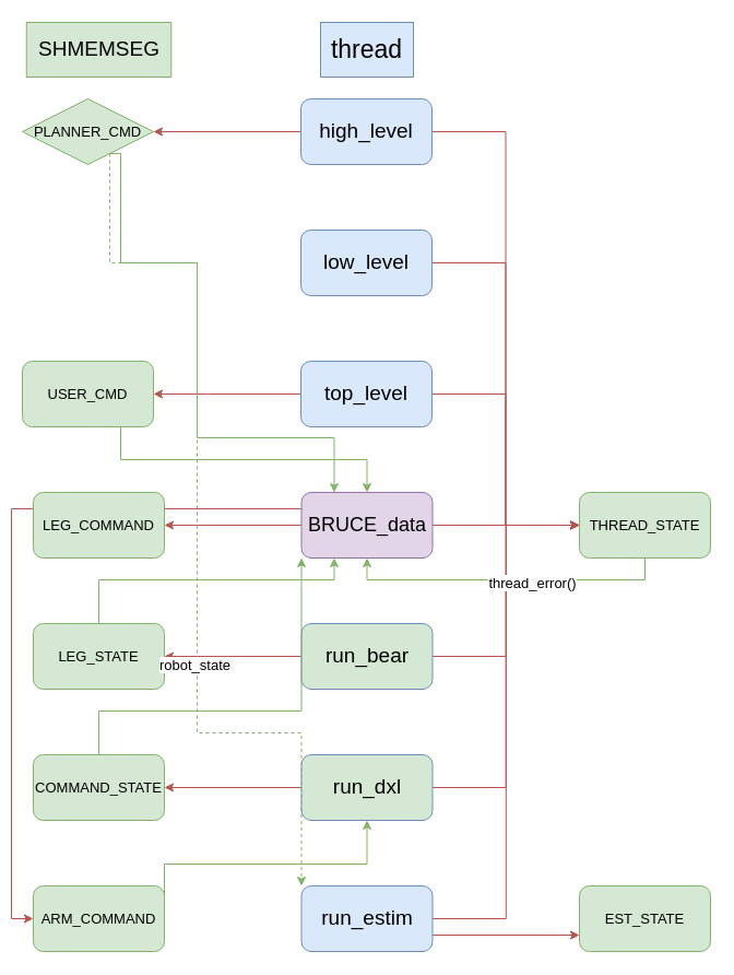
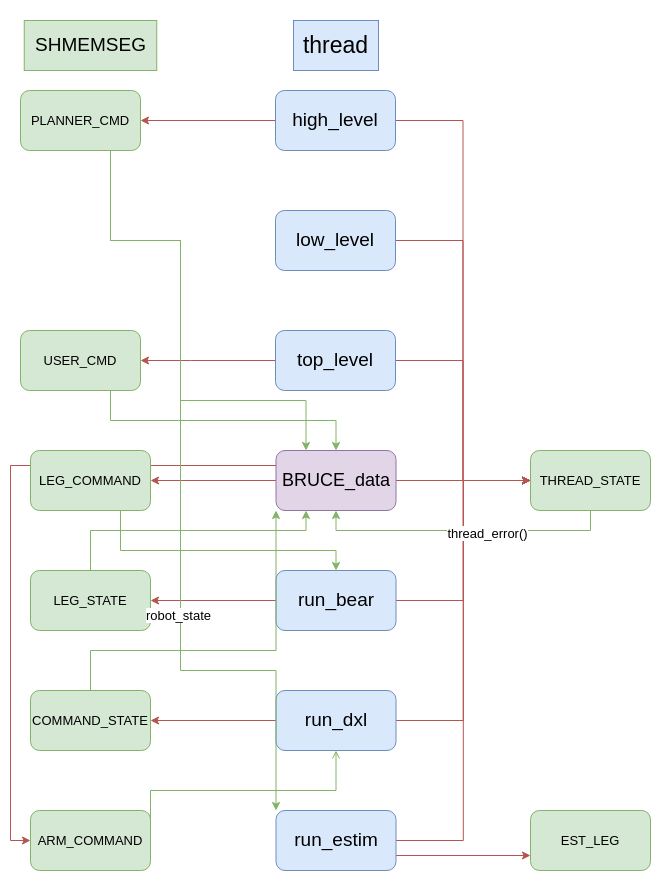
  <mxCell id="0" />
  <mxCell id="1" parent="0" />
  <mxCell id="2" style="edgeStyle=orthogonalEdgeStyle;rounded=0;orthogonalLoop=1;jettySize=auto;html=1;exitX=1;exitY=0.5;exitDx=0;exitDy=0;entryX=0;entryY=0.5;entryDx=0;entryDy=0;fillColor=#f8cecc;strokeColor=#b85450;" edge="1" parent="1" source="4" target="26"><mxGeometry relative="1" as="geometry" /></mxCell>
  <mxCell id="3" style="edgeStyle=orthogonalEdgeStyle;rounded=0;orthogonalLoop=1;jettySize=auto;html=1;exitX=0;exitY=0.5;exitDx=0;exitDy=0;entryX=1;entryY=0.5;entryDx=0;entryDy=0;fillColor=#f8cecc;strokeColor=#b85450;" edge="1" parent="1" source="4" target="39"><mxGeometry relative="1" as="geometry" /></mxCell>
  <mxCell id="4" value="high_level" style="rounded=1;whiteSpace=wrap;html=1;fontSize=19;fillColor=#dae8fc;strokeColor=#6c8ebf;" vertex="1" parent="1"><mxGeometry x="275" y="90" width="120" height="60" as="geometry" /></mxCell>
  <mxCell id="5" style="edgeStyle=orthogonalEdgeStyle;rounded=0;orthogonalLoop=1;jettySize=auto;html=1;exitX=1;exitY=0.5;exitDx=0;exitDy=0;entryX=0;entryY=0.5;entryDx=0;entryDy=0;fillColor=#f8cecc;strokeColor=#b85450;" edge="1" parent="1" source="6" target="26"><mxGeometry relative="1" as="geometry" /></mxCell>
  <mxCell id="6" value="low_level" style="rounded=1;whiteSpace=wrap;html=1;fontSize=19;fillColor=#dae8fc;strokeColor=#6c8ebf;" vertex="1" parent="1"><mxGeometry x="275" y="210" width="120" height="60" as="geometry" /></mxCell>
  <mxCell id="7" style="edgeStyle=orthogonalEdgeStyle;rounded=0;orthogonalLoop=1;jettySize=auto;html=1;exitX=1;exitY=0.5;exitDx=0;exitDy=0;entryX=0;entryY=0.5;entryDx=0;entryDy=0;fillColor=#f8cecc;strokeColor=#b85450;" edge="1" parent="1" source="9" target="26"><mxGeometry relative="1" as="geometry" /></mxCell>
  <mxCell id="8" style="edgeStyle=orthogonalEdgeStyle;rounded=0;orthogonalLoop=1;jettySize=auto;html=1;exitX=0;exitY=0.5;exitDx=0;exitDy=0;entryX=1;entryY=0.5;entryDx=0;entryDy=0;fillColor=#f8cecc;strokeColor=#b85450;" edge="1" parent="1" source="9" target="41"><mxGeometry relative="1" as="geometry"><Array as="points"><mxPoint x="190" y="360" /><mxPoint x="190" y="360" /></Array></mxGeometry></mxCell>
  <mxCell id="9" value="top_level" style="rounded=1;whiteSpace=wrap;html=1;fontSize=19;fillColor=#dae8fc;strokeColor=#6c8ebf;" vertex="1" parent="1"><mxGeometry x="275" y="330" width="120" height="60" as="geometry" /></mxCell>
  <mxCell id="10" style="edgeStyle=orthogonalEdgeStyle;rounded=0;orthogonalLoop=1;jettySize=auto;html=1;exitX=1;exitY=0.5;exitDx=0;exitDy=0;entryX=0;entryY=0.5;entryDx=0;entryDy=0;fillColor=#f8cecc;strokeColor=#b85450;" edge="1" parent="1" source="13" target="26"><mxGeometry relative="1" as="geometry" /></mxCell>
  <mxCell id="11" style="edgeStyle=orthogonalEdgeStyle;rounded=0;orthogonalLoop=1;jettySize=auto;html=1;exitX=0;exitY=0.5;exitDx=0;exitDy=0;entryX=1;entryY=0.5;entryDx=0;entryDy=0;fillColor=#f8cecc;strokeColor=#b85450;" edge="1" parent="1" source="13" target="30"><mxGeometry relative="1" as="geometry" /></mxCell>
  <mxCell id="12" style="edgeStyle=orthogonalEdgeStyle;rounded=0;orthogonalLoop=1;jettySize=auto;html=1;exitX=0;exitY=0.25;exitDx=0;exitDy=0;entryX=0;entryY=0.5;entryDx=0;entryDy=0;fillColor=#f8cecc;strokeColor=#b85450;" edge="1" parent="1" source="13" target="34"><mxGeometry relative="1" as="geometry" /></mxCell>
  <mxCell id="13" value="BRUCE_data" style="rounded=1;whiteSpace=wrap;html=1;fontSize=18;fillColor=#e1d5e7;strokeColor=#9673a6;" vertex="1" parent="1"><mxGeometry x="275.5" y="450" width="120" height="60" as="geometry" /></mxCell>
  <mxCell id="14" style="edgeStyle=orthogonalEdgeStyle;rounded=0;orthogonalLoop=1;jettySize=auto;html=1;exitX=1;exitY=0.5;exitDx=0;exitDy=0;entryX=0;entryY=0.5;entryDx=0;entryDy=0;fillColor=#f8cecc;strokeColor=#b85450;" edge="1" parent="1" source="16" target="26"><mxGeometry relative="1" as="geometry" /></mxCell>
  <mxCell id="15" style="edgeStyle=orthogonalEdgeStyle;rounded=0;orthogonalLoop=1;jettySize=auto;html=1;exitX=0;exitY=0.5;exitDx=0;exitDy=0;entryX=1;entryY=0.5;entryDx=0;entryDy=0;fillColor=#f8cecc;strokeColor=#b85450;" edge="1" parent="1" source="16" target="28"><mxGeometry relative="1" as="geometry" /></mxCell>
- <mxCell id="16" value="run_bear" style="rounded=1;whiteSpace=wrap;html=1;fontSize=19;fillColor=#d5e8d4;strokeColor=#6c8ebf;" vertex="1" parent="1"><mxGeometry x="275.5" y="570" width="120" height="60" as="geometry" /></mxCell>
+ <mxCell id="16" value="run_bear" style="rounded=1;whiteSpace=wrap;html=1;fontSize=19;fillColor=#dae8fc;strokeColor=#6c8ebf;" vertex="1" parent="1"><mxGeometry x="275.5" y="570" width="120" height="60" as="geometry" /></mxCell>
  <mxCell id="17" style="edgeStyle=orthogonalEdgeStyle;rounded=0;orthogonalLoop=1;jettySize=auto;html=1;exitX=1;exitY=0.5;exitDx=0;exitDy=0;entryX=0;entryY=0.5;entryDx=0;entryDy=0;fillColor=#f8cecc;strokeColor=#b85450;" edge="1" parent="1" source="19" target="26"><mxGeometry relative="1" as="geometry" /></mxCell>
  <mxCell id="18" style="edgeStyle=orthogonalEdgeStyle;rounded=0;orthogonalLoop=1;jettySize=auto;html=1;exitX=0;exitY=0.5;exitDx=0;exitDy=0;fillColor=#f8cecc;strokeColor=#b85450;" edge="1" parent="1" source="19" target="32"><mxGeometry relative="1" as="geometry" /></mxCell>
- <mxCell id="19" value="run_dxl" style="rounded=1;whiteSpace=wrap;html=1;fontSize=19;fillColor=#d5e8d4;strokeColor=#6c8ebf;" vertex="1" parent="1"><mxGeometry x="275.5" y="690" width="120" height="60" as="geometry" /></mxCell>
+ <mxCell id="19" value="run_dxl" style="rounded=1;whiteSpace=wrap;html=1;fontSize=19;fillColor=#dae8fc;strokeColor=#6c8ebf;" vertex="1" parent="1"><mxGeometry x="275.5" y="690" width="120" height="60" as="geometry" /></mxCell>
  <mxCell id="20" style="edgeStyle=orthogonalEdgeStyle;rounded=0;orthogonalLoop=1;jettySize=auto;html=1;exitX=1;exitY=0.5;exitDx=0;exitDy=0;entryX=0;entryY=0.5;entryDx=0;entryDy=0;fillColor=#f8cecc;strokeColor=#b85450;" edge="1" parent="1" source="22" target="26"><mxGeometry relative="1" as="geometry" /></mxCell>
  <mxCell id="21" style="edgeStyle=orthogonalEdgeStyle;rounded=0;orthogonalLoop=1;jettySize=auto;html=1;exitX=1;exitY=0.75;exitDx=0;exitDy=0;entryX=0;entryY=0.75;entryDx=0;entryDy=0;fillColor=#f8cecc;strokeColor=#b85450;" edge="1" parent="1" source="22" target="35"><mxGeometry relative="1" as="geometry" /></mxCell>
  <mxCell id="22" value="run_estim" style="rounded=1;whiteSpace=wrap;html=1;fontSize=19;fillColor=#dae8fc;strokeColor=#6c8ebf;" vertex="1" parent="1"><mxGeometry x="275.5" y="810" width="120" height="60" as="geometry" /></mxCell>
  <mxCell id="23" value="thread" style="text;html=1;align=center;verticalAlign=middle;whiteSpace=wrap;rounded=0;fontSize=23;fillColor=#dae8fc;strokeColor=#6c8ebf;" vertex="1" parent="1"><mxGeometry x="293" y="20" width="85" height="50" as="geometry" /></mxCell>
  <mxCell id="24" style="edgeStyle=orthogonalEdgeStyle;rounded=0;orthogonalLoop=1;jettySize=auto;html=1;exitX=0.5;exitY=1;exitDx=0;exitDy=0;entryX=0.5;entryY=1;entryDx=0;entryDy=0;fontColor=#000000;fillColor=#d5e8d4;strokeColor=#82b366;fontSize=11;" edge="1" parent="1" source="26" target="13"><mxGeometry relative="1" as="geometry" /></mxCell>
  <mxCell id="25" value="thread_error()" style="edgeLabel;html=1;align=center;verticalAlign=middle;resizable=0;points=[];fontSize=13;" vertex="1" connectable="0" parent="24"><mxGeometry x="-0.148" y="2" relative="1" as="geometry"><mxPoint x="1" as="offset" /></mxGeometry></mxCell>
  <mxCell id="26" value="THREAD_STATE" style="rounded=1;whiteSpace=wrap;html=1;fontSize=13;fillColor=#d5e8d4;strokeColor=#82b366;" vertex="1" parent="1"><mxGeometry x="530" y="450" width="120" height="60" as="geometry" /></mxCell>
  <mxCell id="27" style="edgeStyle=orthogonalEdgeStyle;rounded=0;orthogonalLoop=1;jettySize=auto;html=1;exitX=0.5;exitY=0;exitDx=0;exitDy=0;entryX=0.25;entryY=1;entryDx=0;entryDy=0;fillColor=#d5e8d4;strokeColor=#82b366;" edge="1" parent="1" source="28" target="13"><mxGeometry relative="1" as="geometry"><Array as="points"><mxPoint x="90" y="530" /><mxPoint x="305" y="530" /></Array></mxGeometry></mxCell>
  <mxCell id="28" value="LEG_STATE" style="rounded=1;whiteSpace=wrap;html=1;fontSize=13;fillColor=#d5e8d4;strokeColor=#82b366;" vertex="1" parent="1"><mxGeometry x="30" y="570" width="120" height="60" as="geometry" /></mxCell>
+ <mxCell id="29" style="edgeStyle=orthogonalEdgeStyle;rounded=0;orthogonalLoop=1;jettySize=auto;html=1;exitX=0.75;exitY=1;exitDx=0;exitDy=0;entryX=0.5;entryY=0;entryDx=0;entryDy=0;fillColor=#d5e8d4;strokeColor=#82b366;" edge="1" parent="1" source="30" target="16"><mxGeometry relative="1" as="geometry"><Array as="points"><mxPoint x="120" y="550" /><mxPoint x="335" y="550" /></Array></mxGeometry></mxCell>
  <mxCell id="30" value="LEG_COMMAND" style="rounded=1;whiteSpace=wrap;html=1;fontSize=13;fillColor=#d5e8d4;strokeColor=#82b366;" vertex="1" parent="1"><mxGeometry x="30" y="450" width="120" height="60" as="geometry" /></mxCell>
  <mxCell id="31" style="edgeStyle=orthogonalEdgeStyle;rounded=0;orthogonalLoop=1;jettySize=auto;html=1;exitX=0.5;exitY=0;exitDx=0;exitDy=0;entryX=0;entryY=1;entryDx=0;entryDy=0;fillColor=#d5e8d4;strokeColor=#82b366;" edge="1" parent="1" source="32" target="13"><mxGeometry relative="1" as="geometry"><Array as="points"><mxPoint x="90" y="650" /><mxPoint x="275" y="650" /></Array></mxGeometry></mxCell>
  <mxCell id="32" value="COMMAND_STATE" style="rounded=1;whiteSpace=wrap;html=1;fontSize=13;fillColor=#d5e8d4;strokeColor=#82b366;" vertex="1" parent="1"><mxGeometry x="30" y="690" width="120" height="60" as="geometry" /></mxCell>
- <mxCell id="33" style="edgeStyle=orthogonalEdgeStyle;rounded=0;orthogonalLoop=1;jettySize=auto;html=1;exitX=1;exitY=0.5;exitDx=0;exitDy=0;entryX=0.5;entryY=1;entryDx=0;entryDy=0;fillColor=#d5e8d4;strokeColor=#82b366;" edge="1" parent="1" source="34" target="19"><mxGeometry relative="1" as="geometry"><Array as="points"><mxPoint x="150" y="790" /><mxPoint x="335" y="790" /></Array></mxGeometry></mxCell>
+ <mxCell id="33" style="edgeStyle=orthogonalEdgeStyle;rounded=0;orthogonalLoop=1;jettySize=auto;html=1;exitX=1;exitY=0.5;exitDx=0;exitDy=0;entryX=0.5;entryY=1;entryDx=0;entryDy=0;fillColor=#d5e8d4;strokeColor=#82b366;endArrow=open;" edge="1" parent="1" source="34" target="19"><mxGeometry relative="1" as="geometry"><Array as="points"><mxPoint x="150" y="790" /><mxPoint x="335" y="790" /></Array></mxGeometry></mxCell>
  <mxCell id="34" value="ARM_COMMAND" style="rounded=1;whiteSpace=wrap;html=1;fontSize=13;fillColor=#d5e8d4;strokeColor=#82b366;" vertex="1" parent="1"><mxGeometry x="30" y="810" width="120" height="60" as="geometry" /></mxCell>
- <mxCell id="35" value="EST_STATE" style="rounded=1;whiteSpace=wrap;html=1;fontSize=13;fillColor=#d5e8d4;strokeColor=#82b366;" vertex="1" parent="1"><mxGeometry x="530" y="810" width="120" height="60" as="geometry" /></mxCell>
- <mxCell id="36" style="edgeStyle=orthogonalEdgeStyle;rounded=0;orthogonalLoop=1;jettySize=auto;html=1;exitX=0.75;exitY=1;exitDx=0;exitDy=0;entryX=0;entryY=0;entryDx=0;entryDy=0;fillColor=#d5e8d4;strokeColor=#82b366;dashed=1;" edge="1" parent="1" source="39" target="22"><mxGeometry relative="1" as="geometry"><Array as="points"><mxPoint x="180" y="240" /><mxPoint x="180" y="670" /><mxPoint x="275" y="670" /></Array></mxGeometry></mxCell>
+ <mxCell id="35" value="EST_LEG" style="rounded=1;whiteSpace=wrap;html=1;fontSize=13;fillColor=#d5e8d4;strokeColor=#82b366;" vertex="1" parent="1"><mxGeometry x="530" y="810" width="120" height="60" as="geometry" /></mxCell>
+ <mxCell id="36" style="edgeStyle=orthogonalEdgeStyle;rounded=0;orthogonalLoop=1;jettySize=auto;html=1;exitX=0.75;exitY=1;exitDx=0;exitDy=0;entryX=0;entryY=0;entryDx=0;entryDy=0;fillColor=#d5e8d4;strokeColor=#82b366;" edge="1" parent="1" source="39" target="22"><mxGeometry relative="1" as="geometry"><Array as="points"><mxPoint x="180" y="240" /><mxPoint x="180" y="670" /><mxPoint x="275" y="670" /></Array></mxGeometry></mxCell>
  <mxCell id="37" value="robot_state" style="edgeLabel;html=1;align=center;verticalAlign=middle;resizable=0;points=[];fontSize=13;" vertex="1" connectable="0" parent="36"><mxGeometry x="0.293" y="-2" relative="1" as="geometry"><mxPoint x="-1" as="offset" /></mxGeometry></mxCell>
  <mxCell id="38" style="edgeStyle=orthogonalEdgeStyle;rounded=0;orthogonalLoop=1;jettySize=auto;html=1;exitX=0.75;exitY=1;exitDx=0;exitDy=0;entryX=0.25;entryY=0;entryDx=0;entryDy=0;fillColor=#d5e8d4;strokeColor=#82b366;" edge="1" parent="1" source="39" target="13"><mxGeometry relative="1" as="geometry"><Array as="points"><mxPoint x="110" y="240" /><mxPoint x="180" y="240" /><mxPoint x="180" y="400" /><mxPoint x="305" y="400" /></Array></mxGeometry></mxCell>
- <mxCell id="39" value="PLANNER_CMD" style="rhombus;whiteSpace=wrap;html=1;fontSize=13;fillColor=#d5e8d4;strokeColor=#82b366;" vertex="1" parent="1"><mxGeometry x="20" y="90" width="120" height="60" as="geometry" /></mxCell>
+ <mxCell id="39" value="PLANNER_CMD" style="rounded=1;whiteSpace=wrap;html=1;fontSize=13;fillColor=#d5e8d4;strokeColor=#82b366;" vertex="1" parent="1"><mxGeometry x="20" y="90" width="120" height="60" as="geometry" /></mxCell>
  <mxCell id="40" style="edgeStyle=orthogonalEdgeStyle;rounded=0;orthogonalLoop=1;jettySize=auto;html=1;exitX=0.75;exitY=1;exitDx=0;exitDy=0;entryX=0.5;entryY=0;entryDx=0;entryDy=0;fillColor=#d5e8d4;strokeColor=#82b366;" edge="1" parent="1" source="41" target="13"><mxGeometry relative="1" as="geometry" /></mxCell>
  <mxCell id="41" value="USER_CMD" style="rounded=1;whiteSpace=wrap;html=1;fontSize=13;fillColor=#d5e8d4;strokeColor=#82b366;" vertex="1" parent="1"><mxGeometry x="20" y="330" width="120" height="60" as="geometry" /></mxCell>
  <mxCell id="42" value="SHMEMSEG" style="text;html=1;align=center;verticalAlign=middle;whiteSpace=wrap;rounded=0;fontSize=19;fillColor=#d5e8d4;strokeColor=#82b366;" vertex="1" parent="1"><mxGeometry x="23.75" y="20" width="132.5" height="50" as="geometry" /></mxCell>
